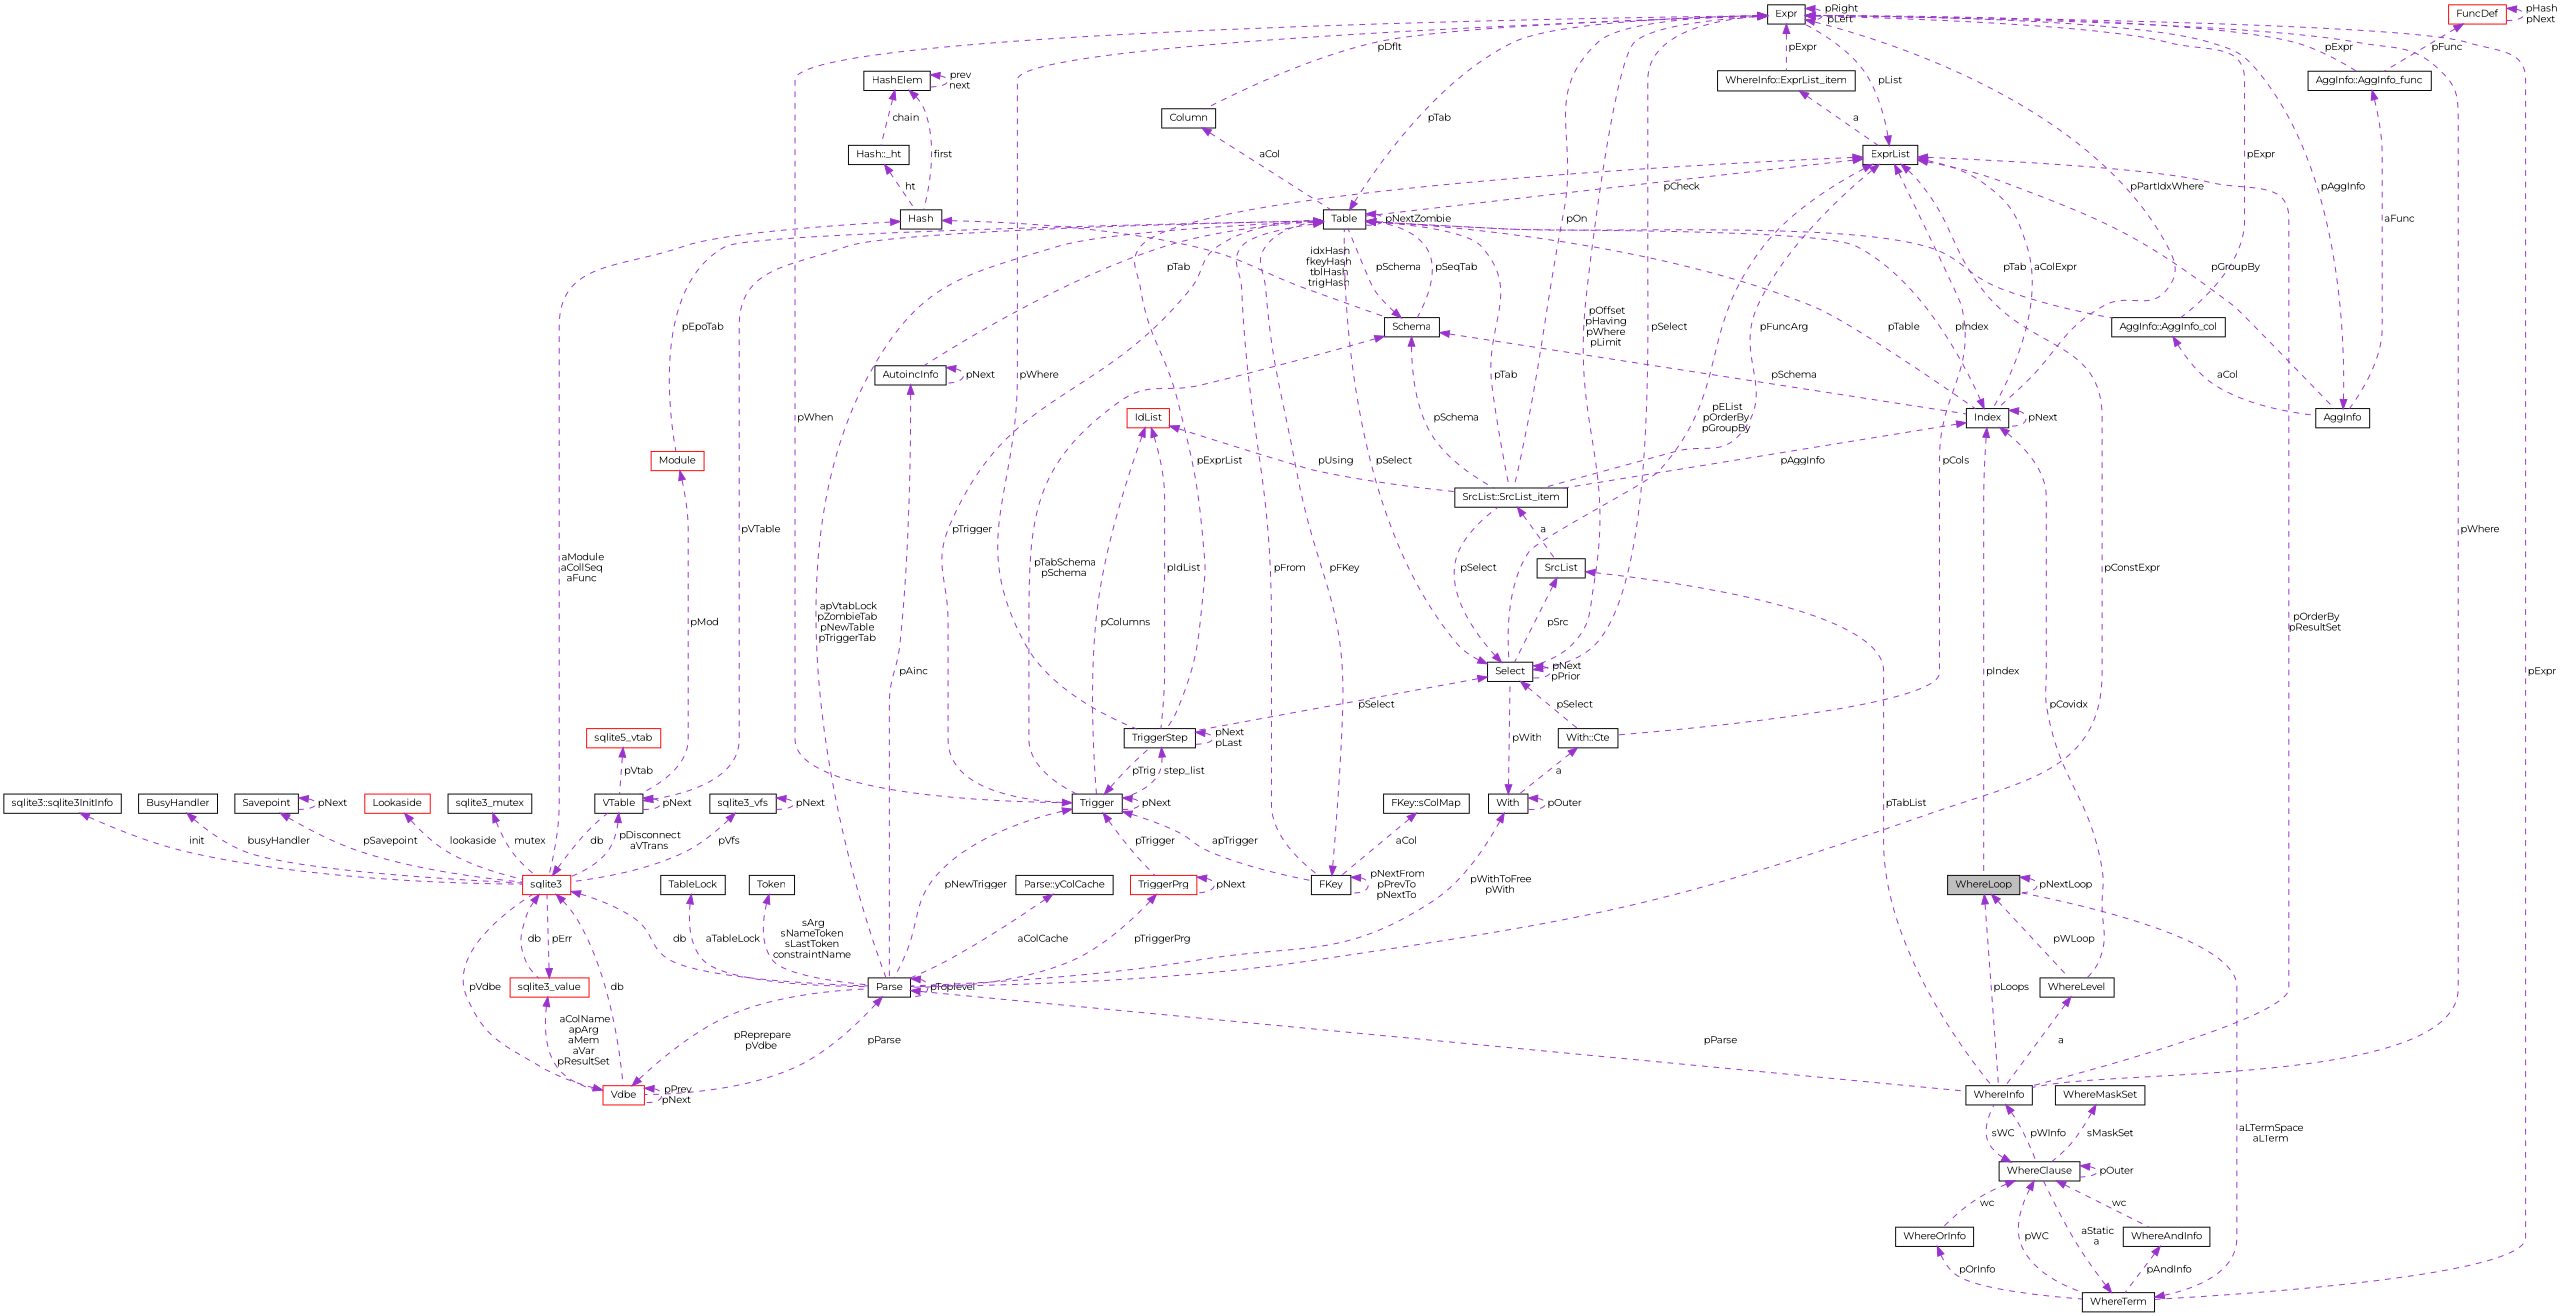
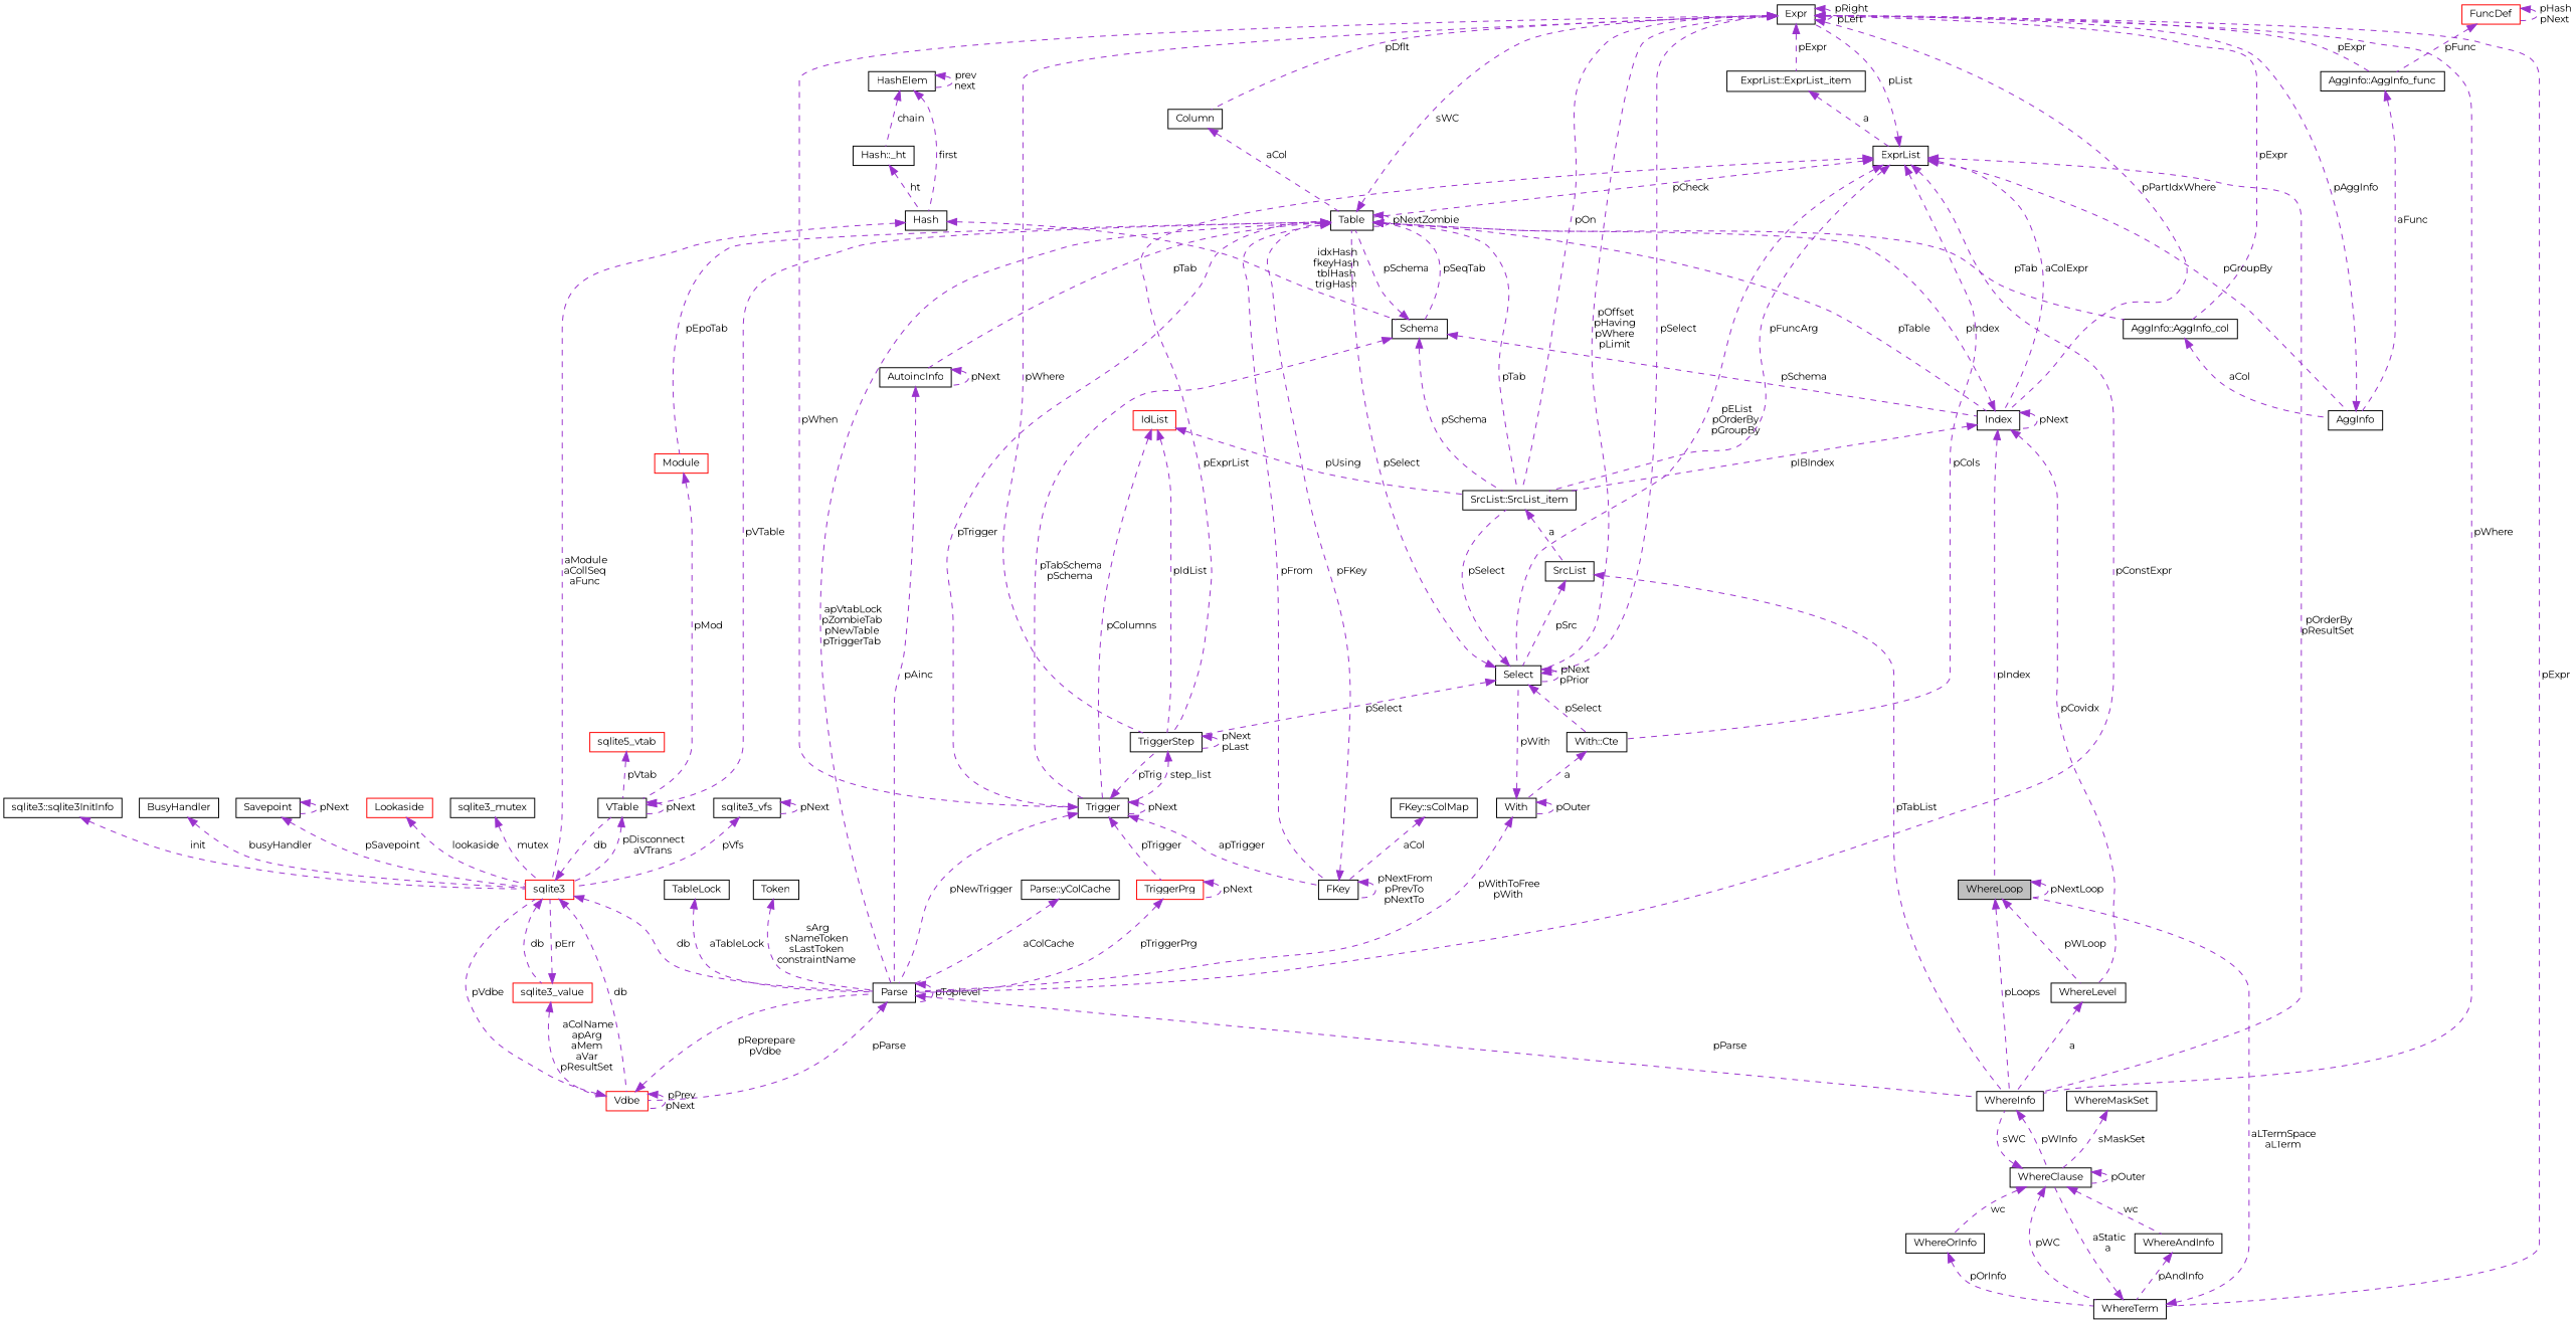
  digraph {
    fontname=Montserrat
    node [color=black fillcolor=white fontname=Montserrat fontsize=10 shape=record style=filled]
    edge [color=darkorchid3 dir=back fontname=Montserrat fontsize=10 labelfontname=Helvetica labelfontsize=10 style=dashed]
    n1 [fillcolor=grey75 fontcolor=black height=0.2 label=WhereLoop width=0.4]
    n2 [height=0.2 label=WhereInfo width=0.4]
    n3 [height=0.2 label=WhereLevel width=0.4]
    n4 [height=0.2 label=WhereClause width=0.4]
    n5 [height=0.2 label=WhereTerm width=0.4]
    n6 [height=0.2 label=WhereAndInfo width=0.4]
    n7 [height=0.2 label=WhereOrInfo width=0.4]
    n8 [height=0.2 label=Expr width=0.4]
    n9 [height=0.2 label="AggInfo::AggInfo_col" width=0.4]
    n10 [height=0.2 label=Column width=0.4]
    n11 [height=0.2 label=Trigger width=0.4]
    n12 [height=0.2 label=TriggerStep width=0.4]
    n13 [height=0.2 label=Select width=0.4]
-   n14 [height=0.2 label="WhereInfo::ExprList_item" width=0.4]
+   n14 [height=0.2 label="ExprList::ExprList_item" width=0.4]
    n15 [height=0.2 label="SrcList::SrcList_item" width=0.4]
    n16 [height=0.2 label=Index width=0.4]
    n17 [height=0.2 label="AggInfo::AggInfo_func" width=0.4]
    n18 [height=0.2 label=AggInfo width=0.4]
    n19 [height=0.2 label=Table width=0.4]
    n20 [height=0.2 label=FKey width=0.4]
    n21 [height=0.2 label=Parse width=0.4]
    n22 [color=red height=0.2 label=TriggerPrg width=0.4]
    n23 [height=0.2 label="With::Cte" width=0.4]
    n24 [height=0.2 label=ExprList width=0.4]
    n25 [height=0.2 label=SrcList width=0.4]
    n26 [height=0.2 label=Schema width=0.4]
    n27 [height=0.2 label=AutoincInfo width=0.4]
    n28 [color=red height=0.2 label=Module width=0.4]
    n29 [color=red height=0.2 label=Vdbe width=0.4]
    n30 [height=0.2 label=VTable width=0.4]
    n31 [height=0.2 label=Hash width=0.4]
    n32 [color=red height=0.2 label=sqlite3 width=0.4]
    n33 [color=red height=0.2 label=sqlite3_value width=0.4]
    n34 [height=0.2 label="Hash::_ht" width=0.4]
    n35 [height=0.2 label=HashElem width=0.4]
    n36 [height=0.2 label="FKey::sColMap" width=0.4]
    n37 [color=red height=0.2 label=IdList width=0.4]
    n38 [height=0.2 label=With width=0.4]
    n39 [height=0.2 label=TableLock width=0.4]
    n40 [height=0.2 label=Token width=0.4]
    n41 [height=0.2 label="Parse::yColCache" width=0.4]
    n42 [height=0.2 label=Savepoint width=0.4]
    n43 [color=red height=0.2 label=Lookaside width=0.4]
    n44 [height=0.2 label=sqlite3_mutex width=0.4]
    n45 [height=0.2 label=sqlite3_vfs width=0.4]
    n46 [height=0.2 label="sqlite3::sqlite3InitInfo" width=0.4]
    n47 [height=0.2 label=BusyHandler width=0.4]
    n48 [color=red height=0.2 label=sqlite5_vtab width=0.4]
    n49 [color=red height=0.2 label=FuncDef width=0.4]
    n50 [height=0.2 label=WhereMaskSet width=0.4]
    n1 -> n1 [label=" pNextLoop"]
    n1 -> n2 [label=" pLoops"]
    n1 -> n3 [label=" pWLoop"]
    n2 -> n4 [label=" pWInfo"]
    n3 -> n2 [label=" a"]
    n4 -> n2 [label=" sWC"]
    n4 -> n4 [label=" pOuter"]
    n4 -> n5 [label=" pWC"]
    n4 -> n6 [label=" wc"]
    n4 -> n7 [label=" wc"]
    n5 -> n1 [label=" aLTermSpace\naLTerm"]
    n5 -> n4 [label=" aStatic\na"]
    n6 -> n5 [label=" pAndInfo"]
    n7 -> n5 [label=" pOrInfo"]
    n8 -> n2 [label=" pWhere"]
    n8 -> n5 [label=" pExpr"]
    n8 -> n8 [label=" pRight\npLeft"]
    n8 -> n9 [label=" pExpr"]
    n8 -> n10 [label=" pDflt"]
    n8 -> n11 [label=" pWhen"]
    n8 -> n12 [label=" pWhere"]
    n8 -> n13 [label=" pOffset\npHaving\npWhere\npLimit"]
    n8 -> n14 [label=" pExpr"]
    n8 -> n15 [label=" pOn"]
    n8 -> n16 [label=" pPartIdxWhere"]
    n8 -> n17 [label=" pExpr"]
    n9 -> n18 [label=" aCol"]
    n10 -> n19 [label=" aCol"]
    n11 -> n11 [label=" pNext"]
    n11 -> n12 [label=" pTrig"]
    n11 -> n19 [label=" pTrigger"]
    n11 -> n20 [label=" apTrigger"]
    n11 -> n21 [label=" pNewTrigger"]
    n11 -> n22 [label=" pTrigger"]
    n12 -> n11 [label=" step_list"]
    n12 -> n12 [label=" pNext\npLast"]
    n13 -> n8 [label=" pSelect"]
    n13 -> n12 [label=" pSelect"]
    n13 -> n13 [label=" pNext\npPrior"]
    n13 -> n15 [label=" pSelect"]
    n13 -> n19 [label=" pSelect"]
    n13 -> n23 [label=" pSelect"]
    n14 -> n24 [label=" a"]
    n15 -> n25 [label=" a"]
    n16 -> n1 [label=" pIndex"]
    n16 -> n3 [label=" pCovidx"]
-   n16 -> n15 [label=" pAggInfo"]
+   n16 -> n15 [label=" pIBIndex"]
    n16 -> n16 [label=" pNext"]
    n16 -> n19 [label=" pIndex"]
    n17 -> n18 [label=" aFunc"]
    n18 -> n8 [label=" pAggInfo"]
-   n19 -> n8 [label=" pTab"]
+   n19 -> n8 [label=" sWC"]
    n19 -> n9 [label=" pTab"]
    n19 -> n15 [label=" pTab"]
    n19 -> n16 [label=" pTable"]
    n19 -> n19 [label=" pNextZombie"]
    n19 -> n20 [label=" pFrom"]
    n19 -> n21 [label=" apVtabLock\npZombieTab\npNewTable\npTriggerTab"]
    n19 -> n26 [label=" pSeqTab"]
    n19 -> n27 [label=" pTab"]
    n19 -> n28 [label=" pEpoTab"]
    n20 -> n19 [label=" pFKey"]
    n20 -> n20 [label=" pNextFrom\npPrevTo\npNextTo"]
    n21 -> n2 [label=" pParse"]
    n21 -> n21 [label=" pToplevel"]
    n21 -> n29 [label=" pParse"]
    n22 -> n21 [label=" pTriggerPrg"]
    n22 -> n22 [label=" pNext"]
    n23 -> n38 [label=" a"]
    n24 -> n2 [label=" pOrderBy\npResultSet"]
    n24 -> n8 [label=" pList"]
    n24 -> n12 [label=" pExprList"]
    n24 -> n13 [label=" pEList\npOrderBy\npGroupBy"]
    n24 -> n15 [label=" pFuncArg"]
    n24 -> n16 [label=" aColExpr"]
    n24 -> n18 [label=" pGroupBy"]
    n24 -> n19 [label=" pCheck"]
    n24 -> n21 [label=" pConstExpr"]
    n24 -> n23 [label=" pCols"]
    n25 -> n2 [label=" pTabList"]
    n25 -> n13 [label=" pSrc"]
    n26 -> n11 [label=" pTabSchema\npSchema"]
    n26 -> n15 [label=" pSchema"]
    n26 -> n16 [label=" pSchema"]
    n26 -> n19 [label=" pSchema"]
    n27 -> n21 [label=" pAinc"]
    n27 -> n27 [label=" pNext"]
    n28 -> n30 [label=" pMod"]
    n29 -> n21 [label=" pReprepare\npVdbe"]
    n29 -> n29 [label=" pPrev\npNext"]
    n29 -> n32 [label=" pVdbe"]
    n30 -> n19 [label=" pVTable"]
    n30 -> n30 [label=" pNext"]
    n30 -> n32 [label=" pDisconnect\naVTrans"]
    n31 -> n26 [label=" idxHash\nfkeyHash\ntblHash\ntrigHash"]
    n31 -> n32 [label=" aModule\naCollSeq\naFunc"]
    n32 -> n21 [label=" db"]
    n32 -> n29 [label=" db"]
    n32 -> n30 [label=" db"]
    n32 -> n33 [label=" db"]
    n33 -> n29 [label=" aColName\napArg\naMem\naVar\npResultSet"]
    n33 -> n32 [label=" pErr"]
    n34 -> n31 [label=" ht"]
    n35 -> n31 [label=" first"]
    n35 -> n34 [label=" chain"]
    n35 -> n35 [label=" prev\nnext"]
    n36 -> n20 [label=" aCol"]
    n37 -> n11 [label=" pColumns"]
    n37 -> n12 [label=" pIdList"]
    n37 -> n15 [label=" pUsing"]
    n38 -> n13 [label=" pWith"]
    n38 -> n21 [label=" pWithToFree\npWith"]
    n38 -> n38 [label=" pOuter"]
    n39 -> n21 [label=" aTableLock"]
    n40 -> n21 [label=" sArg\nsNameToken\nsLastToken\nconstraintName"]
    n41 -> n21 [label=" aColCache"]
    n42 -> n32 [label=" pSavepoint"]
    n42 -> n42 [label=" pNext"]
    n43 -> n32 [label=" lookaside"]
    n44 -> n32 [label=" mutex"]
    n45 -> n32 [label=" pVfs"]
    n45 -> n45 [label=" pNext"]
    n46 -> n32 [label=" init"]
    n47 -> n32 [label=" busyHandler"]
    n48 -> n30 [label=" pVtab"]
    n49 -> n17 [label=" pFunc"]
    n49 -> n49 [label=" pHash\npNext"]
    n50 -> n4 [label=" sMaskSet"]
  }
